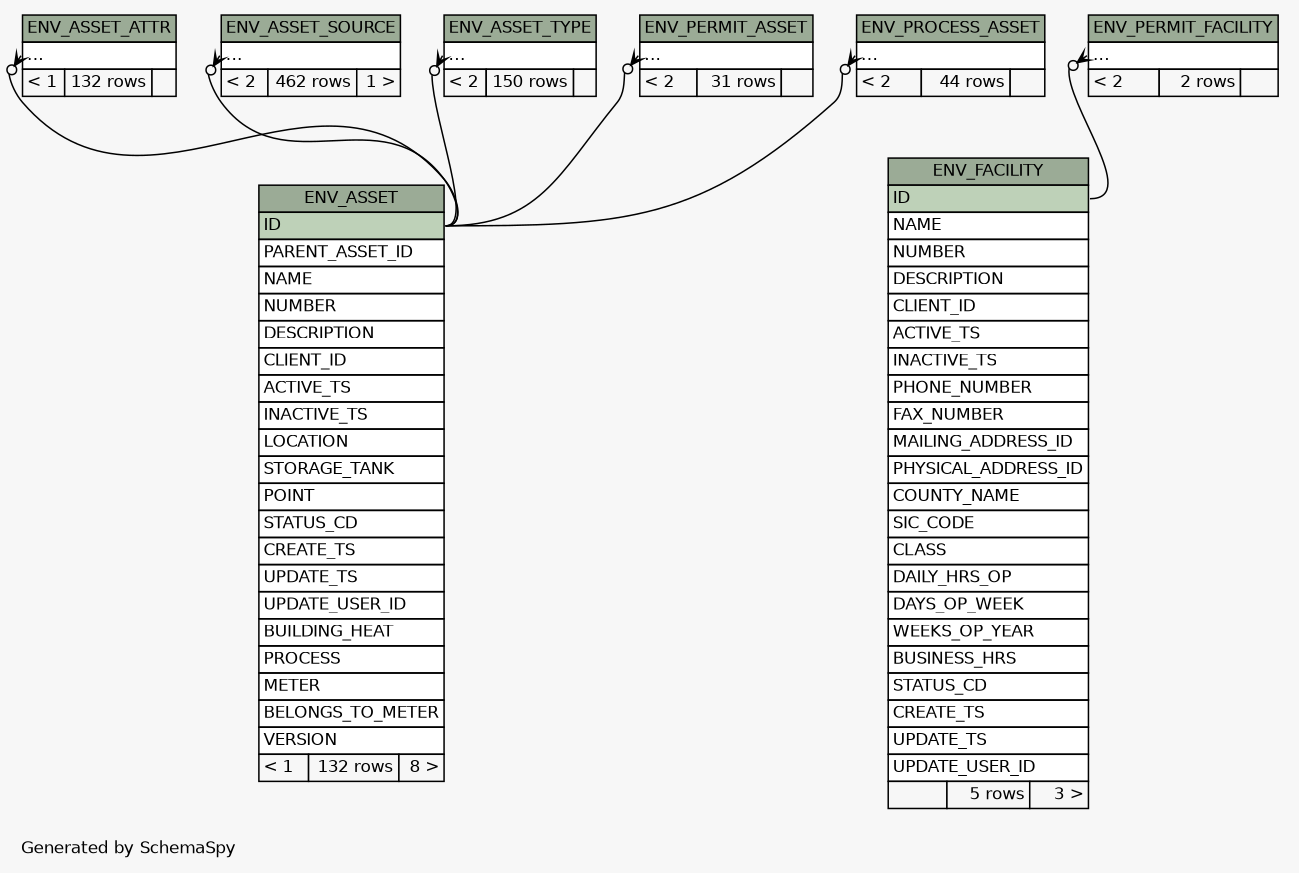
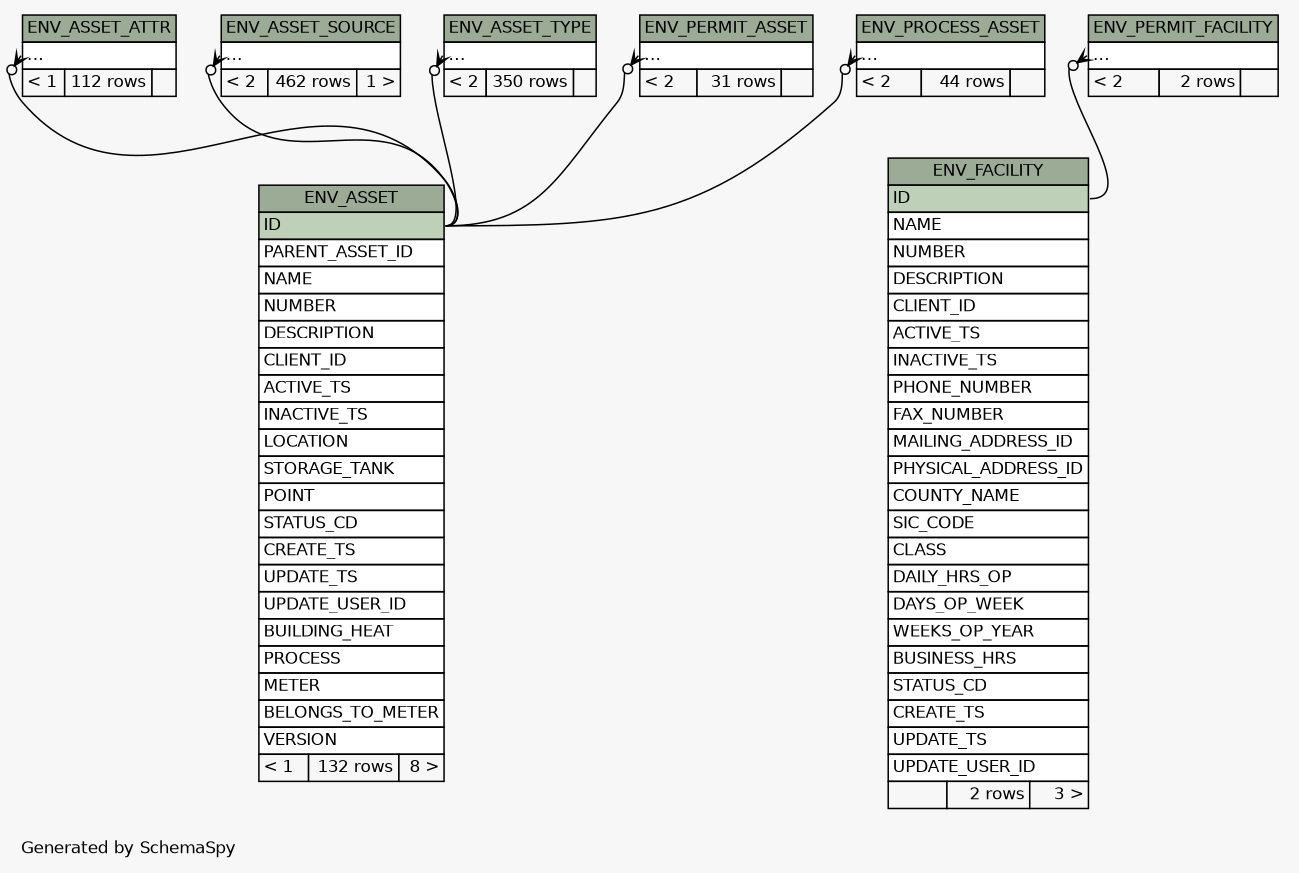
  digraph {
    bgcolor="#f7f7f7"
    fontname=Helvetica
    fontsize=11
    label="\nGenerated by SchemaSpy"
    labeljust=l
    nodesep=0.18
    rankdir=TB
    ranksep=0.46
    node [fontname=Helvetica fontsize=11 shape=plaintext]
    edge [arrowhead=none arrowsize=0.8 arrowtail=crowodot dir=back headport="ID:e" tailport="elipses:w"]
-   n1 [label=<     <TABLE BORDER="0" CELLBORDER="1" CELLSPACING="0" BGCOLOR="#ffffff">       <TR><TD COLSPAN="3" BGCOLOR="#9bab96" ALIGN="CENTER">ENV_ASSET_ATTR</TD></TR>       <TR><TD PORT="elipses" COLSPAN="3" ALIGN="LEFT">...</TD></TR>       <TR><TD ALIGN="LEFT" BGCOLOR="#f7f7f7">&lt; 1</TD><TD ALIGN="RIGHT" BGCOLOR="#f7f7f7">132 rows</TD><TD ALIGN="RIGHT" BGCOLOR="#f7f7f7">  </TD></TR>     </TABLE>>]
+   n1 [label=<     <TABLE BORDER="0" CELLBORDER="1" CELLSPACING="0" BGCOLOR="#ffffff">       <TR><TD COLSPAN="3" BGCOLOR="#9bab96" ALIGN="CENTER">ENV_ASSET_ATTR</TD></TR>       <TR><TD PORT="elipses" COLSPAN="3" ALIGN="LEFT">...</TD></TR>       <TR><TD ALIGN="LEFT" BGCOLOR="#f7f7f7">&lt; 1</TD><TD ALIGN="RIGHT" BGCOLOR="#f7f7f7">112 rows</TD><TD ALIGN="RIGHT" BGCOLOR="#f7f7f7">  </TD></TR>     </TABLE>>]
    n2 [label=<     <TABLE BORDER="0" CELLBORDER="1" CELLSPACING="0" BGCOLOR="#ffffff">       <TR><TD COLSPAN="3" BGCOLOR="#9bab96" ALIGN="CENTER">ENV_ASSET</TD></TR>       <TR><TD PORT="ID" COLSPAN="3" BGCOLOR="#bed1b8" ALIGN="LEFT">ID</TD></TR>       <TR><TD PORT="PARENT_ASSET_ID" COLSPAN="3" ALIGN="LEFT">PARENT_ASSET_ID</TD></TR>       <TR><TD PORT="NAME" COLSPAN="3" ALIGN="LEFT">NAME</TD></TR>       <TR><TD PORT="NUMBER" COLSPAN="3" ALIGN="LEFT">NUMBER</TD></TR>       <TR><TD PORT="DESCRIPTION" COLSPAN="3" ALIGN="LEFT">DESCRIPTION</TD></TR>       <TR><TD PORT="CLIENT_ID" COLSPAN="3" ALIGN="LEFT">CLIENT_ID</TD></TR>       <TR><TD PORT="ACTIVE_TS" COLSPAN="3" ALIGN="LEFT">ACTIVE_TS</TD></TR>       <TR><TD PORT="INACTIVE_TS" COLSPAN="3" ALIGN="LEFT">INACTIVE_TS</TD></TR>       <TR><TD PORT="LOCATION" COLSPAN="3" ALIGN="LEFT">LOCATION</TD></TR>       <TR><TD PORT="STORAGE_TANK" COLSPAN="3" ALIGN="LEFT">STORAGE_TANK</TD></TR>       <TR><TD PORT="POINT" COLSPAN="3" ALIGN="LEFT">POINT</TD></TR>       <TR><TD PORT="STATUS_CD" COLSPAN="3" ALIGN="LEFT">STATUS_CD</TD></TR>       <TR><TD PORT="CREATE_TS" COLSPAN="3" ALIGN="LEFT">CREATE_TS</TD></TR>       <TR><TD PORT="UPDATE_TS" COLSPAN="3" ALIGN="LEFT">UPDATE_TS</TD></TR>       <TR><TD PORT="UPDATE_USER_ID" COLSPAN="3" ALIGN="LEFT">UPDATE_USER_ID</TD></TR>       <TR><TD PORT="BUILDING_HEAT" COLSPAN="3" ALIGN="LEFT">BUILDING_HEAT</TD></TR>       <TR><TD PORT="PROCESS" COLSPAN="3" ALIGN="LEFT">PROCESS</TD></TR>       <TR><TD PORT="METER" COLSPAN="3" ALIGN="LEFT">METER</TD></TR>       <TR><TD PORT="BELONGS_TO_METER" COLSPAN="3" ALIGN="LEFT">BELONGS_TO_METER</TD></TR>       <TR><TD PORT="VERSION" COLSPAN="3" ALIGN="LEFT">VERSION</TD></TR>       <TR><TD ALIGN="LEFT" BGCOLOR="#f7f7f7">&lt; 1</TD><TD ALIGN="RIGHT" BGCOLOR="#f7f7f7">132 rows</TD><TD ALIGN="RIGHT" BGCOLOR="#f7f7f7">8 &gt;</TD></TR>     </TABLE>>]
    n3 [label=<     <TABLE BORDER="0" CELLBORDER="1" CELLSPACING="0" BGCOLOR="#ffffff">       <TR><TD COLSPAN="3" BGCOLOR="#9bab96" ALIGN="CENTER">ENV_ASSET_SOURCE</TD></TR>       <TR><TD PORT="elipses" COLSPAN="3" ALIGN="LEFT">...</TD></TR>       <TR><TD ALIGN="LEFT" BGCOLOR="#f7f7f7">&lt; 2</TD><TD ALIGN="RIGHT" BGCOLOR="#f7f7f7">462 rows</TD><TD ALIGN="RIGHT" BGCOLOR="#f7f7f7">1 &gt;</TD></TR>     </TABLE>>]
-   n4 [label=<     <TABLE BORDER="0" CELLBORDER="1" CELLSPACING="0" BGCOLOR="#ffffff">       <TR><TD COLSPAN="3" BGCOLOR="#9bab96" ALIGN="CENTER">ENV_ASSET_TYPE</TD></TR>       <TR><TD PORT="elipses" COLSPAN="3" ALIGN="LEFT">...</TD></TR>       <TR><TD ALIGN="LEFT" BGCOLOR="#f7f7f7">&lt; 2</TD><TD ALIGN="RIGHT" BGCOLOR="#f7f7f7">150 rows</TD><TD ALIGN="RIGHT" BGCOLOR="#f7f7f7">  </TD></TR>     </TABLE>>]
-   n5 [label=<     <TABLE BORDER="0" CELLBORDER="1" CELLSPACING="0" BGCOLOR="#ffffff">       <TR><TD COLSPAN="3" BGCOLOR="#9bab96" ALIGN="CENTER">ENV_FACILITY</TD></TR>       <TR><TD PORT="ID" COLSPAN="3" BGCOLOR="#bed1b8" ALIGN="LEFT">ID</TD></TR>       <TR><TD PORT="NAME" COLSPAN="3" ALIGN="LEFT">NAME</TD></TR>       <TR><TD PORT="NUMBER" COLSPAN="3" ALIGN="LEFT">NUMBER</TD></TR>       <TR><TD PORT="DESCRIPTION" COLSPAN="3" ALIGN="LEFT">DESCRIPTION</TD></TR>       <TR><TD PORT="CLIENT_ID" COLSPAN="3" ALIGN="LEFT">CLIENT_ID</TD></TR>       <TR><TD PORT="ACTIVE_TS" COLSPAN="3" ALIGN="LEFT">ACTIVE_TS</TD></TR>       <TR><TD PORT="INACTIVE_TS" COLSPAN="3" ALIGN="LEFT">INACTIVE_TS</TD></TR>       <TR><TD PORT="PHONE_NUMBER" COLSPAN="3" ALIGN="LEFT">PHONE_NUMBER</TD></TR>       <TR><TD PORT="FAX_NUMBER" COLSPAN="3" ALIGN="LEFT">FAX_NUMBER</TD></TR>       <TR><TD PORT="MAILING_ADDRESS_ID" COLSPAN="3" ALIGN="LEFT">MAILING_ADDRESS_ID</TD></TR>       <TR><TD PORT="PHYSICAL_ADDRESS_ID" COLSPAN="3" ALIGN="LEFT">PHYSICAL_ADDRESS_ID</TD></TR>       <TR><TD PORT="COUNTY_NAME" COLSPAN="3" ALIGN="LEFT">COUNTY_NAME</TD></TR>       <TR><TD PORT="SIC_CODE" COLSPAN="3" ALIGN="LEFT">SIC_CODE</TD></TR>       <TR><TD PORT="CLASS" COLSPAN="3" ALIGN="LEFT">CLASS</TD></TR>       <TR><TD PORT="DAILY_HRS_OP" COLSPAN="3" ALIGN="LEFT">DAILY_HRS_OP</TD></TR>       <TR><TD PORT="DAYS_OP_WEEK" COLSPAN="3" ALIGN="LEFT">DAYS_OP_WEEK</TD></TR>       <TR><TD PORT="WEEKS_OP_YEAR" COLSPAN="3" ALIGN="LEFT">WEEKS_OP_YEAR</TD></TR>       <TR><TD PORT="BUSINESS_HRS" COLSPAN="3" ALIGN="LEFT">BUSINESS_HRS</TD></TR>       <TR><TD PORT="STATUS_CD" COLSPAN="3" ALIGN="LEFT">STATUS_CD</TD></TR>       <TR><TD PORT="CREATE_TS" COLSPAN="3" ALIGN="LEFT">CREATE_TS</TD></TR>       <TR><TD PORT="UPDATE_TS" COLSPAN="3" ALIGN="LEFT">UPDATE_TS</TD></TR>       <TR><TD PORT="UPDATE_USER_ID" COLSPAN="3" ALIGN="LEFT">UPDATE_USER_ID</TD></TR>       <TR><TD ALIGN="LEFT" BGCOLOR="#f7f7f7">  </TD><TD ALIGN="RIGHT" BGCOLOR="#f7f7f7">5 rows</TD><TD ALIGN="RIGHT" BGCOLOR="#f7f7f7">3 &gt;</TD></TR>     </TABLE>>]
+   n4 [label=<     <TABLE BORDER="0" CELLBORDER="1" CELLSPACING="0" BGCOLOR="#ffffff">       <TR><TD COLSPAN="3" BGCOLOR="#9bab96" ALIGN="CENTER">ENV_ASSET_TYPE</TD></TR>       <TR><TD PORT="elipses" COLSPAN="3" ALIGN="LEFT">...</TD></TR>       <TR><TD ALIGN="LEFT" BGCOLOR="#f7f7f7">&lt; 2</TD><TD ALIGN="RIGHT" BGCOLOR="#f7f7f7">350 rows</TD><TD ALIGN="RIGHT" BGCOLOR="#f7f7f7">  </TD></TR>     </TABLE>>]
+   n5 [label=<     <TABLE BORDER="0" CELLBORDER="1" CELLSPACING="0" BGCOLOR="#ffffff">       <TR><TD COLSPAN="3" BGCOLOR="#9bab96" ALIGN="CENTER">ENV_FACILITY</TD></TR>       <TR><TD PORT="ID" COLSPAN="3" BGCOLOR="#bed1b8" ALIGN="LEFT">ID</TD></TR>       <TR><TD PORT="NAME" COLSPAN="3" ALIGN="LEFT">NAME</TD></TR>       <TR><TD PORT="NUMBER" COLSPAN="3" ALIGN="LEFT">NUMBER</TD></TR>       <TR><TD PORT="DESCRIPTION" COLSPAN="3" ALIGN="LEFT">DESCRIPTION</TD></TR>       <TR><TD PORT="CLIENT_ID" COLSPAN="3" ALIGN="LEFT">CLIENT_ID</TD></TR>       <TR><TD PORT="ACTIVE_TS" COLSPAN="3" ALIGN="LEFT">ACTIVE_TS</TD></TR>       <TR><TD PORT="INACTIVE_TS" COLSPAN="3" ALIGN="LEFT">INACTIVE_TS</TD></TR>       <TR><TD PORT="PHONE_NUMBER" COLSPAN="3" ALIGN="LEFT">PHONE_NUMBER</TD></TR>       <TR><TD PORT="FAX_NUMBER" COLSPAN="3" ALIGN="LEFT">FAX_NUMBER</TD></TR>       <TR><TD PORT="MAILING_ADDRESS_ID" COLSPAN="3" ALIGN="LEFT">MAILING_ADDRESS_ID</TD></TR>       <TR><TD PORT="PHYSICAL_ADDRESS_ID" COLSPAN="3" ALIGN="LEFT">PHYSICAL_ADDRESS_ID</TD></TR>       <TR><TD PORT="COUNTY_NAME" COLSPAN="3" ALIGN="LEFT">COUNTY_NAME</TD></TR>       <TR><TD PORT="SIC_CODE" COLSPAN="3" ALIGN="LEFT">SIC_CODE</TD></TR>       <TR><TD PORT="CLASS" COLSPAN="3" ALIGN="LEFT">CLASS</TD></TR>       <TR><TD PORT="DAILY_HRS_OP" COLSPAN="3" ALIGN="LEFT">DAILY_HRS_OP</TD></TR>       <TR><TD PORT="DAYS_OP_WEEK" COLSPAN="3" ALIGN="LEFT">DAYS_OP_WEEK</TD></TR>       <TR><TD PORT="WEEKS_OP_YEAR" COLSPAN="3" ALIGN="LEFT">WEEKS_OP_YEAR</TD></TR>       <TR><TD PORT="BUSINESS_HRS" COLSPAN="3" ALIGN="LEFT">BUSINESS_HRS</TD></TR>       <TR><TD PORT="STATUS_CD" COLSPAN="3" ALIGN="LEFT">STATUS_CD</TD></TR>       <TR><TD PORT="CREATE_TS" COLSPAN="3" ALIGN="LEFT">CREATE_TS</TD></TR>       <TR><TD PORT="UPDATE_TS" COLSPAN="3" ALIGN="LEFT">UPDATE_TS</TD></TR>       <TR><TD PORT="UPDATE_USER_ID" COLSPAN="3" ALIGN="LEFT">UPDATE_USER_ID</TD></TR>       <TR><TD ALIGN="LEFT" BGCOLOR="#f7f7f7">  </TD><TD ALIGN="RIGHT" BGCOLOR="#f7f7f7">2 rows</TD><TD ALIGN="RIGHT" BGCOLOR="#f7f7f7">3 &gt;</TD></TR>     </TABLE>>]
    n6 [label=<     <TABLE BORDER="0" CELLBORDER="1" CELLSPACING="0" BGCOLOR="#ffffff">       <TR><TD COLSPAN="3" BGCOLOR="#9bab96" ALIGN="CENTER">ENV_PERMIT_ASSET</TD></TR>       <TR><TD PORT="elipses" COLSPAN="3" ALIGN="LEFT">...</TD></TR>       <TR><TD ALIGN="LEFT" BGCOLOR="#f7f7f7">&lt; 2</TD><TD ALIGN="RIGHT" BGCOLOR="#f7f7f7">31 rows</TD><TD ALIGN="RIGHT" BGCOLOR="#f7f7f7">  </TD></TR>     </TABLE>>]
    n7 [label=<     <TABLE BORDER="0" CELLBORDER="1" CELLSPACING="0" BGCOLOR="#ffffff">       <TR><TD COLSPAN="3" BGCOLOR="#9bab96" ALIGN="CENTER">ENV_PERMIT_FACILITY</TD></TR>       <TR><TD PORT="elipses" COLSPAN="3" ALIGN="LEFT">...</TD></TR>       <TR><TD ALIGN="LEFT" BGCOLOR="#f7f7f7">&lt; 2</TD><TD ALIGN="RIGHT" BGCOLOR="#f7f7f7">2 rows</TD><TD ALIGN="RIGHT" BGCOLOR="#f7f7f7">  </TD></TR>     </TABLE>>]
    n8 [label=<     <TABLE BORDER="0" CELLBORDER="1" CELLSPACING="0" BGCOLOR="#ffffff">       <TR><TD COLSPAN="3" BGCOLOR="#9bab96" ALIGN="CENTER">ENV_PROCESS_ASSET</TD></TR>       <TR><TD PORT="elipses" COLSPAN="3" ALIGN="LEFT">...</TD></TR>       <TR><TD ALIGN="LEFT" BGCOLOR="#f7f7f7">&lt; 2</TD><TD ALIGN="RIGHT" BGCOLOR="#f7f7f7">44 rows</TD><TD ALIGN="RIGHT" BGCOLOR="#f7f7f7">  </TD></TR>     </TABLE>>]
    n1 -> n2
    n3 -> n2
    n4 -> n2
    n6 -> n2
    n7 -> n5
    n8 -> n2
  }
